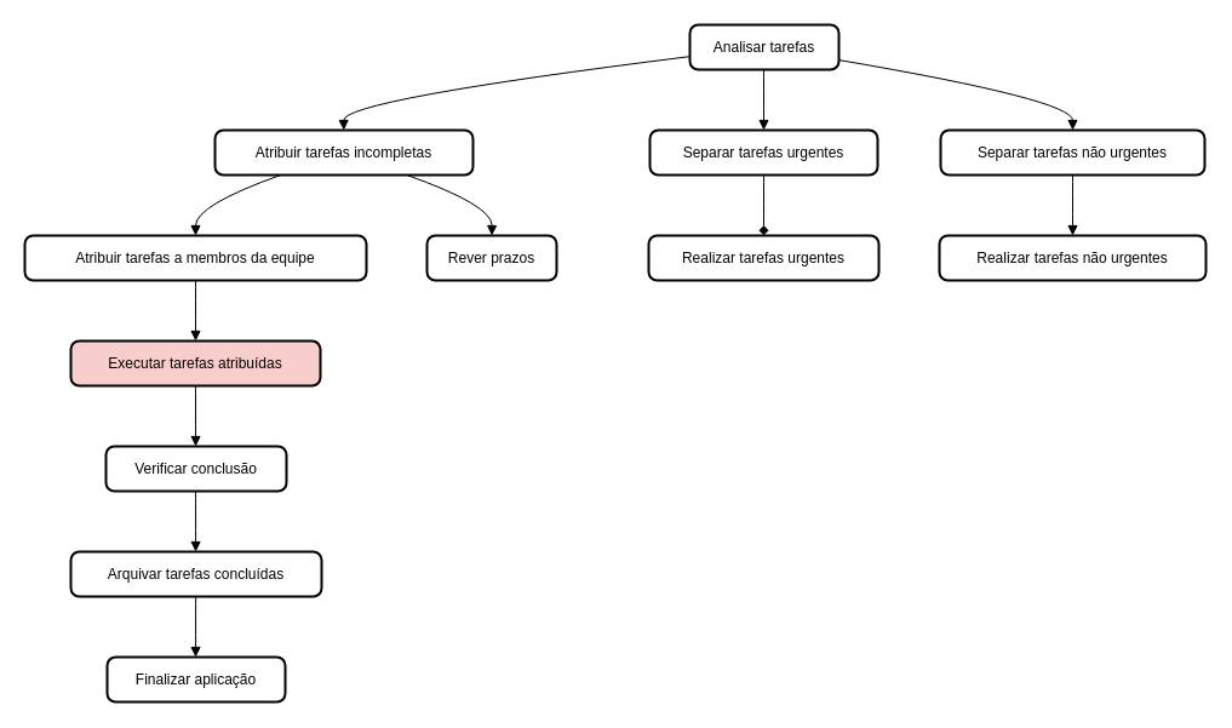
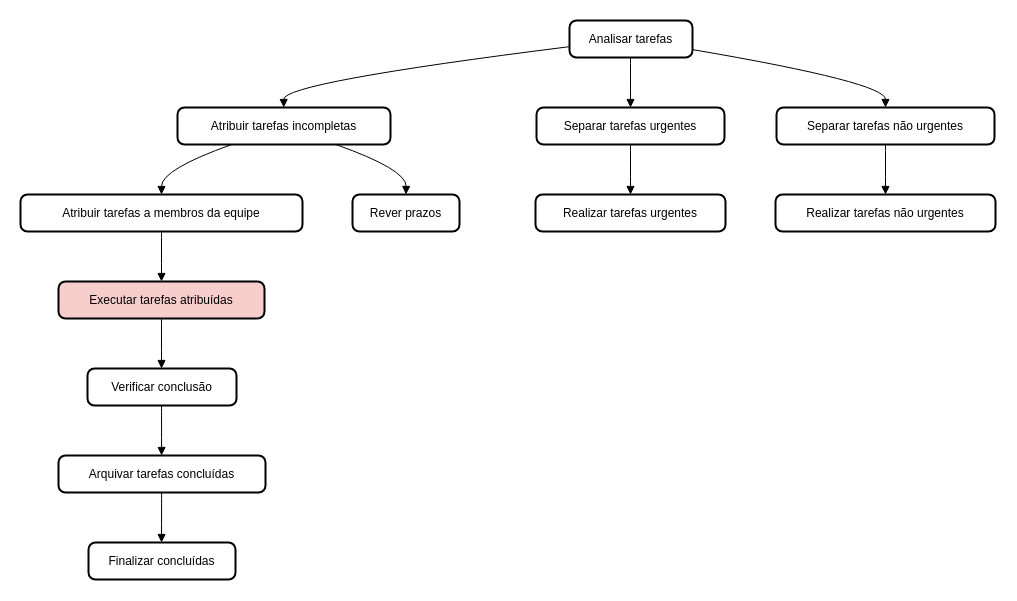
  <mxCell id="0" />
  <mxCell id="1" parent="0" />
  <mxCell id="2" value="Analisar tarefas" style="rounded=1;absoluteArcSize=1;arcSize=14;whiteSpace=wrap;strokeWidth=2;" vertex="1" parent="1"><mxGeometry x="569" y="20" width="123" height="37" as="geometry" /></mxCell>
  <mxCell id="3" value="Separar tarefas urgentes" style="rounded=1;absoluteArcSize=1;arcSize=14;whiteSpace=wrap;strokeWidth=2;" vertex="1" parent="1"><mxGeometry x="536" y="107" width="188" height="37" as="geometry" /></mxCell>
  <mxCell id="4" value="Separar tarefas não urgentes" style="rounded=1;absoluteArcSize=1;arcSize=14;whiteSpace=wrap;strokeWidth=2;" vertex="1" parent="1"><mxGeometry x="776" y="107" width="218" height="37" as="geometry" /></mxCell>
  <mxCell id="5" value="Atribuir tarefas incompletas" style="rounded=1;absoluteArcSize=1;arcSize=14;whiteSpace=wrap;strokeWidth=2;" vertex="1" parent="1"><mxGeometry x="177" y="107" width="213" height="37" as="geometry" /></mxCell>
  <mxCell id="6" value="Atribuir tarefas a membros da equipe" style="rounded=1;absoluteArcSize=1;arcSize=14;whiteSpace=wrap;strokeWidth=2;" vertex="1" parent="1"><mxGeometry y="194" width="282" height="37" as="geometry" x="20" /></mxCell>
  <mxCell id="7" value="Rever prazos" style="rounded=1;absoluteArcSize=1;arcSize=14;whiteSpace=wrap;strokeWidth=2;" vertex="1" parent="1"><mxGeometry x="352" y="194" width="107" height="37" as="geometry" /></mxCell>
  <mxCell id="8" value="Realizar tarefas urgentes" style="rounded=1;absoluteArcSize=1;arcSize=14;whiteSpace=wrap;strokeWidth=2;" vertex="1" parent="1"><mxGeometry x="535" y="194" width="190" height="37" as="geometry" /></mxCell>
  <mxCell id="9" value="Realizar tarefas não urgentes" style="rounded=1;absoluteArcSize=1;arcSize=14;whiteSpace=wrap;strokeWidth=2;" vertex="1" parent="1"><mxGeometry x="775" y="194" width="220" height="37" as="geometry" /></mxCell>
  <mxCell id="10" value="Executar tarefas atribuídas" style="rounded=1;absoluteArcSize=1;arcSize=14;whiteSpace=wrap;strokeWidth=2;fillColor=#f8cecc;" vertex="1" parent="1"><mxGeometry x="58" y="281" width="206" height="37" as="geometry" /></mxCell>
  <mxCell id="11" value="Verificar conclusão" style="rounded=1;absoluteArcSize=1;arcSize=14;whiteSpace=wrap;strokeWidth=2;" vertex="1" parent="1"><mxGeometry x="87" y="368" width="149" height="37" as="geometry" /></mxCell>
  <mxCell id="12" value="Arquivar tarefas concluídas" style="rounded=1;absoluteArcSize=1;arcSize=14;whiteSpace=wrap;strokeWidth=2;" vertex="1" parent="1"><mxGeometry x="58" y="455" width="207" height="37" as="geometry" /></mxCell>
- <mxCell id="13" value="Finalizar aplicação" style="rounded=1;absoluteArcSize=1;arcSize=14;whiteSpace=wrap;strokeWidth=2;" vertex="1" parent="1"><mxGeometry x="88" y="542" width="147" height="37" as="geometry" /></mxCell>
+ <mxCell id="13" value="Finalizar concluídas" style="rounded=1;absoluteArcSize=1;arcSize=14;whiteSpace=wrap;strokeWidth=2;" vertex="1" parent="1"><mxGeometry x="88" y="542" width="147" height="37" as="geometry" /></mxCell>
  <mxCell id="14" value="" style="curved=1;startArrow=none;endArrow=block;exitX=0.496;exitY=1;entryX=0.5;entryY=0;" edge="1" parent="1" source="2" target="3"><mxGeometry relative="1" as="geometry"><Array as="points" /></mxGeometry></mxCell>
  <mxCell id="15" value="" style="curved=1;startArrow=none;endArrow=block;exitX=0.996;exitY=0.784;entryX=0.5;entryY=0;" edge="1" parent="1" source="2" target="4"><mxGeometry relative="1" as="geometry"><Array as="points"><mxPoint x="885" y="82" /></Array></mxGeometry></mxCell>
  <mxCell id="16" value="" style="curved=1;startArrow=none;endArrow=block;exitX=-0.004;exitY=0.709;entryX=0.499;entryY=0;" edge="1" parent="1" source="2" target="5"><mxGeometry relative="1" as="geometry"><Array as="points"><mxPoint x="283" y="82" /></Array></mxGeometry></mxCell>
  <mxCell id="17" value="" style="curved=1;startArrow=none;endArrow=block;exitX=0.255;exitY=1;entryX=0.5;entryY=0;" edge="1" parent="1" source="5" target="6"><mxGeometry relative="1" as="geometry"><Array as="points"><mxPoint x="161" y="169" /></Array></mxGeometry></mxCell>
  <mxCell id="18" value="" style="curved=1;startArrow=none;endArrow=block;exitX=0.743;exitY=1;entryX=0.5;entryY=0;" edge="1" parent="1" source="5" target="7"><mxGeometry relative="1" as="geometry"><Array as="points"><mxPoint x="406" y="169" /></Array></mxGeometry></mxCell>
- <mxCell id="19" value="" style="curved=1;startArrow=none;endArrow=diamond;exitX=0.5;exitY=1;entryX=0.5;entryY=0;" edge="1" parent="1" source="3" target="8"><mxGeometry relative="1" as="geometry"><Array as="points" /></mxGeometry></mxCell>
+ <mxCell id="19" value="" style="curved=1;startArrow=none;endArrow=block;exitX=0.5;exitY=1;entryX=0.5;entryY=0;" edge="1" parent="1" source="3" target="8"><mxGeometry relative="1" as="geometry"><Array as="points" /></mxGeometry></mxCell>
  <mxCell id="20" value="" style="curved=1;startArrow=none;endArrow=block;exitX=0.5;exitY=1;entryX=0.5;entryY=0;" edge="1" parent="1" source="4" target="9"><mxGeometry relative="1" as="geometry"><Array as="points" /></mxGeometry></mxCell>
  <mxCell id="21" value="" style="curved=1;startArrow=none;endArrow=block;exitX=0.5;exitY=1;entryX=0.5;entryY=0;" edge="1" parent="1" source="6" target="10"><mxGeometry relative="1" as="geometry"><Array as="points" /></mxGeometry></mxCell>
  <mxCell id="22" value="" style="curved=1;startArrow=none;endArrow=block;exitX=0.5;exitY=1;entryX=0.497;entryY=0;" edge="1" parent="1" source="10" target="11"><mxGeometry relative="1" as="geometry"><Array as="points" /></mxGeometry></mxCell>
  <mxCell id="23" value="" style="curved=1;startArrow=none;endArrow=block;exitX=0.497;exitY=1;entryX=0.498;entryY=0;" edge="1" parent="1" source="11" target="12"><mxGeometry relative="1" as="geometry"><Array as="points" /></mxGeometry></mxCell>
  <mxCell id="24" value="" style="curved=1;startArrow=none;endArrow=block;exitX=0.498;exitY=1;entryX=0.497;entryY=0;" edge="1" parent="1" source="12" target="13"><mxGeometry relative="1" as="geometry"><Array as="points" /></mxGeometry></mxCell>
